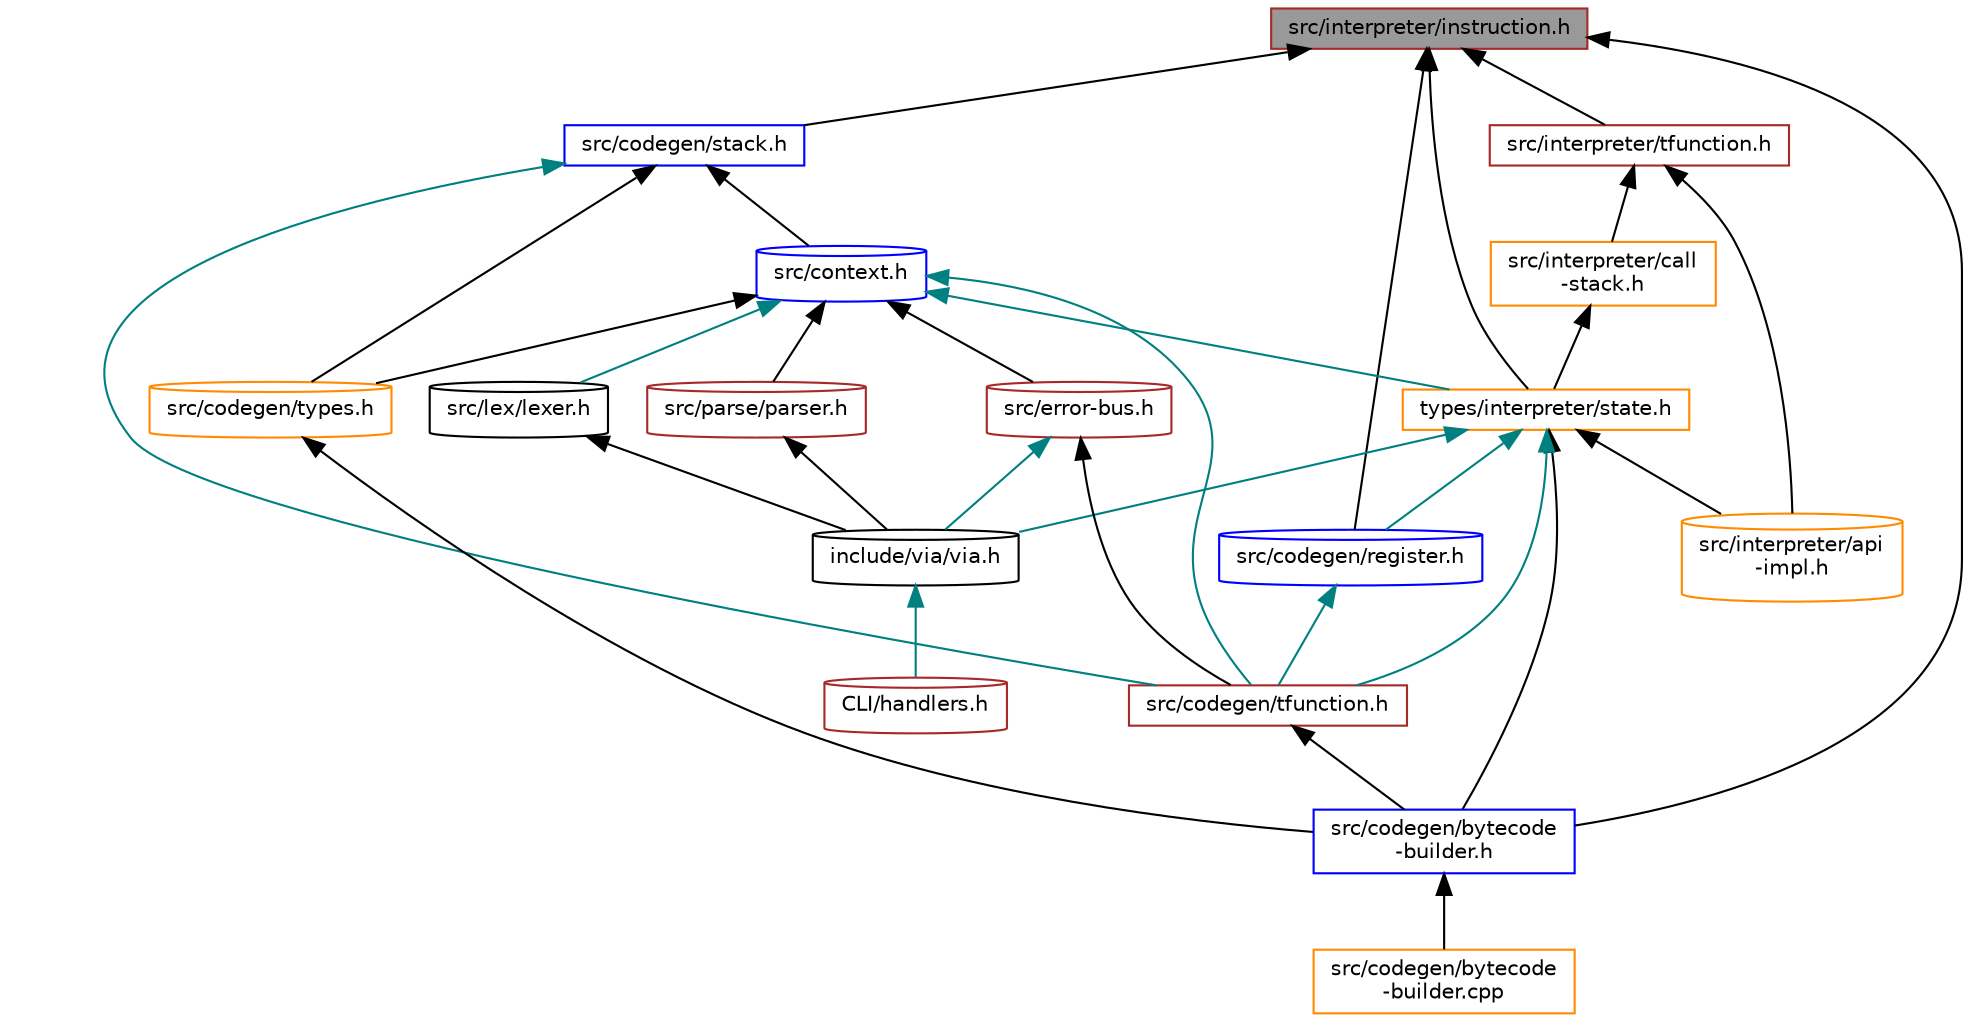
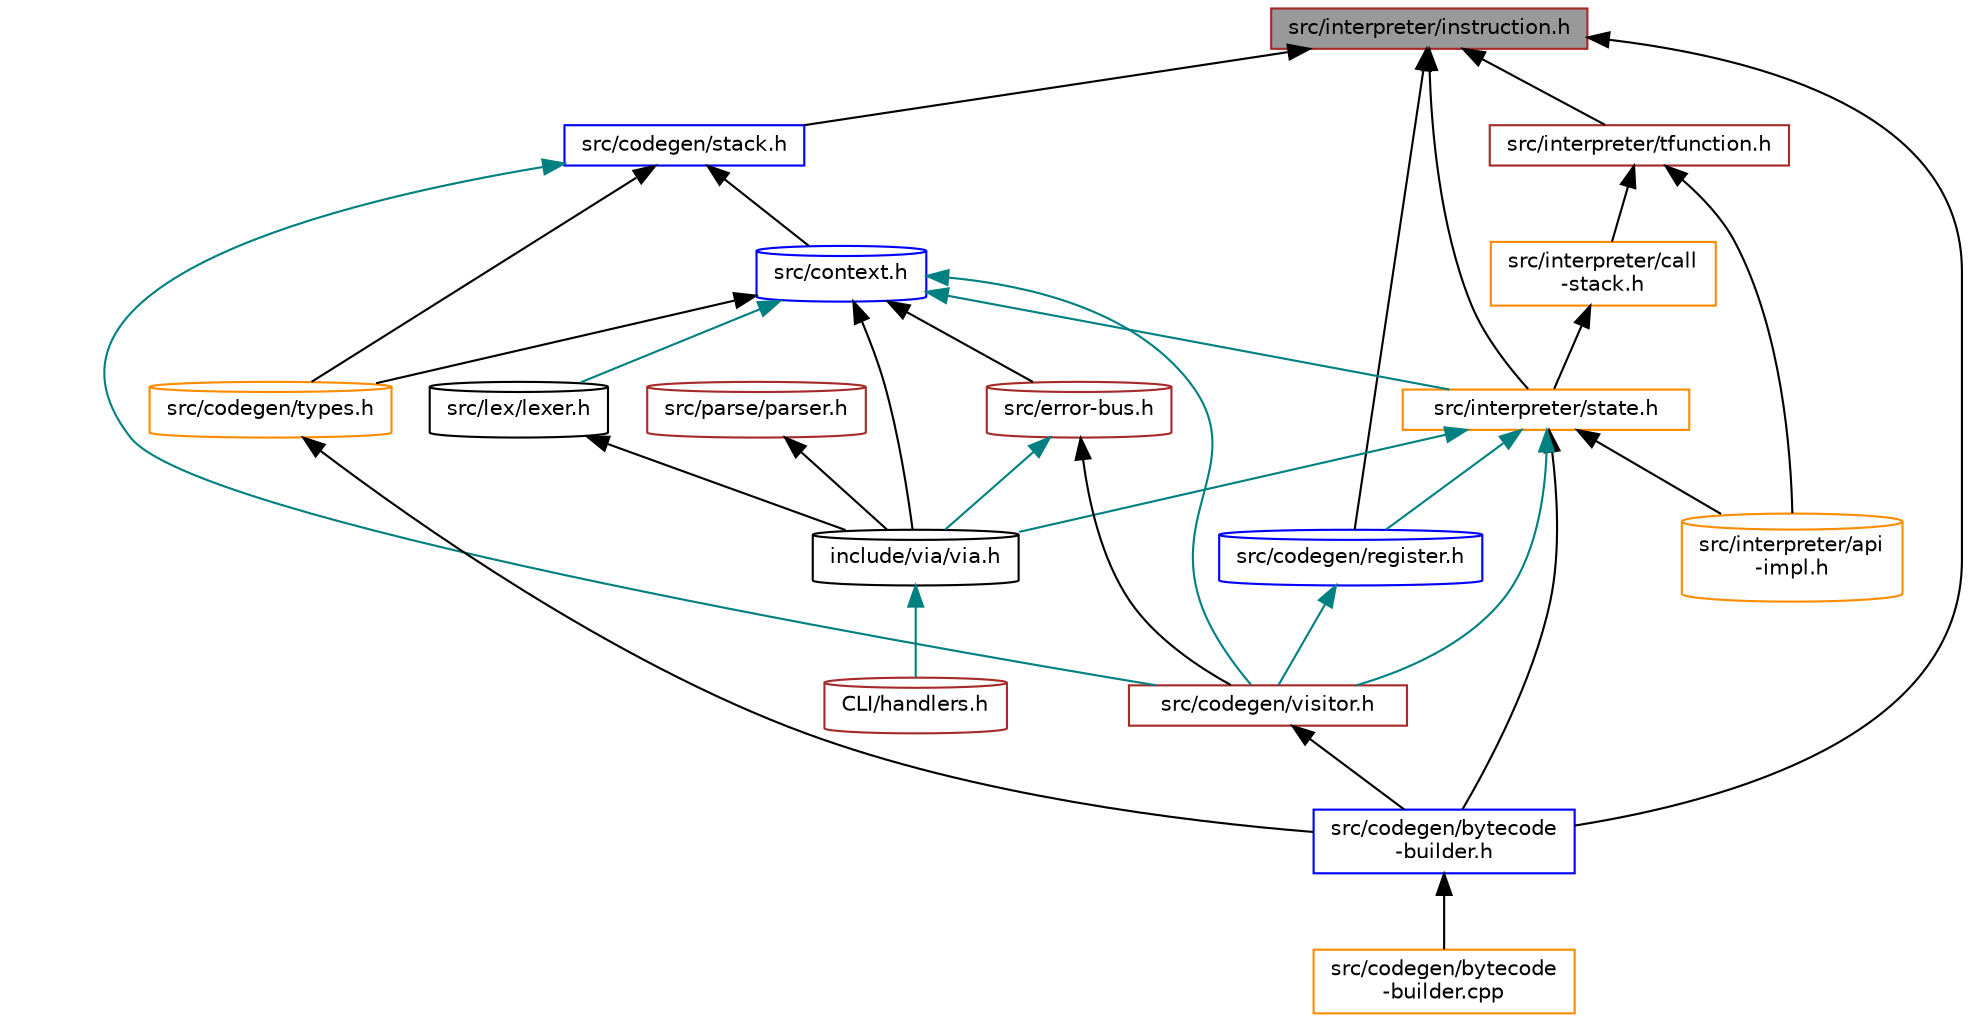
  digraph {
    node [color=brown fillcolor=white fontname=Helvetica fontsize=10 shape=cylinder style=filled]
    edge [color=black dir=back fontname=Helvetica fontsize=10 labelfontname=Helvetica labelfontsize=10 style=solid]
    n1 [fillcolor=grey60 fontcolor=black height=0.2 label="src/interpreter/instruction.h" shape=box width=0.4]
    n2 [color=blue height=0.2 label="src/codegen/bytecode\l-builder.h" shape=box width=0.4]
    n3 [color=blue height=0.2 label="src/codegen/register.h" width=0.4]
    n4 [color=blue height=0.2 label="src/codegen/stack.h" shape=box width=0.4]
-   n5 [color=darkorange height=0.2 label="types/interpreter/state.h" shape=box width=0.4]
+   n5 [color=darkorange height=0.2 label="src/interpreter/state.h" shape=box width=0.4]
    n6 [height=0.2 label="src/interpreter/tfunction.h" shape=box width=0.4]
    n7 [color=darkorange height=0.2 label="src/codegen/bytecode\l-builder.cpp" shape=box width=0.4]
-   n8 [height=0.2 label="src/codegen/tfunction.h" shape=box width=0.4]
+   n8 [height=0.2 label="src/codegen/visitor.h" shape=box width=0.4]
    n9 [color=darkorange height=0.2 label="src/codegen/types.h" width=0.4]
    n10 [color=blue height=0.2 label="src/context.h" width=0.4]
    n11 [color=black height=0.2 label="include/via/via.h" width=0.4]
    n12 [color=darkorange height=0.2 label="src/interpreter/api\l-impl.h" width=0.4]
    n13 [color=darkorange height=0.2 label="src/interpreter/call\l-stack.h" shape=box width=0.4]
    n14 [height=0.2 label="src/error-bus.h" width=0.4]
    n15 [color=black height=0.2 label="src/lex/lexer.h" width=0.4]
    n16 [height=0.2 label="CLI/handlers.h" width=0.4]
    n17 [height=0.2 label="src/parse/parser.h" width=0.4]
    n1 -> n2
    n1 -> n3
    n1 -> n4
    n1 -> n5
    n1 -> n6
    n2 -> n7
    n3 -> n8 [color=teal]
    n4 -> n8 [color=teal]
    n4 -> n9
    n4 -> n10
    n5 -> n2
    n5 -> n3 [color=teal]
    n5 -> n8 [color=teal]
    n5 -> n11 [color=teal]
    n5 -> n12
    n6 -> n12
    n6 -> n13
    n8 -> n2
    n9 -> n2
    n10 -> n5 [color=teal]
    n10 -> n8 [color=teal]
    n10 -> n9
-   n10 -> n17
+   n10 -> n11
    n10 -> n14
    n10 -> n15 [color=teal]
    n11 -> n16 [color=teal]
    n13 -> n5
    n14 -> n8
    n14 -> n11 [color=teal]
    n15 -> n11
    n17 -> n11
  }
